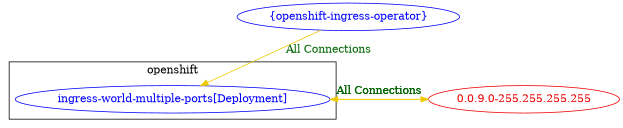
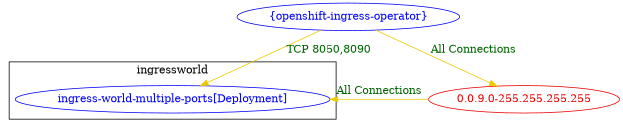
  digraph {
    node [color=blue fontcolor=blue]
    edge [color=gold2 fontcolor=darkgreen]
    n1 [label="ingress-world-multiple-ports[Deployment]"]
    n2 [color=red2 fontcolor=red2 label="0.0.9.0-255.255.255.255"]
    n3 [label="{openshift-ingress-operator}"]
    subgraph cluster_1 {
-     label=openshift
+     label=ingressworld
      n1
    }
-   n1 -> n2 [label="All Connections"]
+   n3 -> n2 [label="All Connections"]
    n2 -> n1 [label="All Connections"]
-   n3 -> n1 [label="All Connections"]
+   n3 -> n1 [label="TCP 8050,8090"]
  }
